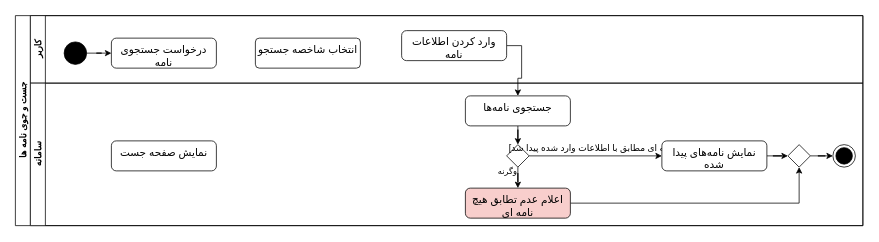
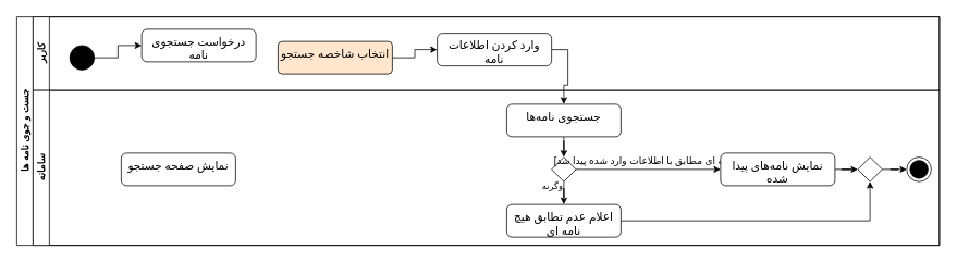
  <mxCell id="0" />
  <mxCell id="1" parent="0" />
  <mxCell id="2" value="&lt;div&gt;جست و جوی نامه ها&lt;/div&gt;" style="swimlane;html=1;childLayout=stackLayout;resizeParent=1;resizeParentMax=0;horizontal=0;startSize=20;horizontalStack=0;" vertex="1" parent="1"><mxGeometry x="20" y="20" width="1130" height="280" as="geometry" /></mxCell>
  <mxCell id="3" style="edgeStyle=orthogonalEdgeStyle;rounded=0;orthogonalLoop=1;jettySize=auto;html=1;exitX=1;exitY=0.5;exitDx=0;exitDy=0;" edge="1" parent="2" source="8" target="24"><mxGeometry relative="1" as="geometry"><mxPoint x="630" y="97" as="targetPoint" /></mxGeometry></mxCell>
  <mxCell id="4" value="کاربر" style="swimlane;html=1;startSize=20;horizontal=0;" vertex="1" parent="2"><mxGeometry x="20" width="1110" height="90" as="geometry"><mxRectangle x="20" width="1540" height="30" as="alternateBounds" /></mxGeometry></mxCell>
  <mxCell id="5" style="edgeStyle=orthogonalEdgeStyle;rounded=0;orthogonalLoop=1;jettySize=auto;html=1;" edge="1" parent="4" source="6" target="7"><mxGeometry relative="1" as="geometry"><mxPoint x="110" y="50" as="targetPoint" /></mxGeometry></mxCell>
  <mxCell id="6" value="" style="ellipse;fillColor=strokeColor;html=1;" vertex="1" parent="4"><mxGeometry x="45" y="35" width="30" height="30" as="geometry" /></mxCell>
- <mxCell id="7" value="&lt;font style=&quot;font-size: 14px;&quot;&gt;درخواست جستجوی نامه&lt;/font&gt;" style="html=1;align=center;verticalAlign=top;rounded=1;absoluteArcSize=1;arcSize=13;dashed=0;whiteSpace=wrap;" vertex="1" parent="4"><mxGeometry x="108" y="30" width="140" height="40" as="geometry" /></mxCell>
+ <mxCell id="7" value="&lt;font style=&quot;font-size: 14px;&quot;&gt;درخواست جستجوی نامه&lt;/font&gt;" style="html=1;align=center;verticalAlign=top;rounded=1;absoluteArcSize=1;arcSize=13;dashed=0;whiteSpace=wrap;" vertex="1" parent="4"><mxGeometry x="133" y="15" width="140" height="40" as="geometry" /></mxCell>
  <mxCell id="8" value="&lt;font style=&quot;font-size: 14px;&quot;&gt;وارد کردن اطلاعات نامه&lt;/font&gt;" style="html=1;align=center;verticalAlign=top;rounded=1;absoluteArcSize=1;arcSize=13;dashed=0;whiteSpace=wrap;" vertex="1" parent="4"><mxGeometry x="495" y="20" width="140" height="40" as="geometry" /></mxCell>
- <mxCell id="10" value="&lt;font style=&quot;font-size: 14px;&quot;&gt;انتخاب شاخصه جستجو&lt;/font&gt;" style="whiteSpace=wrap;html=1;verticalAlign=top;rounded=1;arcSize=13;dashed=0;" vertex="1" parent="4"><mxGeometry x="300" y="30" width="140" height="40" as="geometry" /></mxCell>
+ <mxCell id="9" style="edgeStyle=orthogonalEdgeStyle;rounded=0;orthogonalLoop=1;jettySize=auto;html=1;exitX=1;exitY=0.5;exitDx=0;exitDy=0;entryX=0;entryY=0.5;entryDx=0;entryDy=0;" edge="1" parent="4" source="10" target="8"><mxGeometry relative="1" as="geometry" /></mxCell>
+ <mxCell id="10" value="&lt;font style=&quot;font-size: 14px;&quot;&gt;انتخاب شاخصه جستجو&lt;/font&gt;" style="whiteSpace=wrap;html=1;verticalAlign=top;rounded=1;arcSize=13;dashed=0;fillColor=#ffe6cc;" vertex="1" parent="4"><mxGeometry x="300" y="30" width="140" height="40" as="geometry" /></mxCell>
  <mxCell id="11" value="سامانه" style="swimlane;html=1;startSize=20;horizontal=0;" vertex="1" parent="2"><mxGeometry x="20" y="90" width="1110" height="190" as="geometry" /></mxCell>
- <mxCell id="12" value="&lt;font style=&quot;font-size: 14px;&quot;&gt;نمایش صفحه جست&lt;/font&gt;" style="html=1;align=center;verticalAlign=top;rounded=1;absoluteArcSize=1;arcSize=13;dashed=0;whiteSpace=wrap;" vertex="1" parent="11"><mxGeometry x="108" y="77" width="140" height="40" as="geometry" /></mxCell>
+ <mxCell id="12" value="&lt;font style=&quot;font-size: 14px;&quot;&gt;نمایش صفحه جستجو&lt;/font&gt;" style="html=1;align=center;verticalAlign=top;rounded=1;absoluteArcSize=1;arcSize=13;dashed=0;whiteSpace=wrap;" vertex="1" parent="11"><mxGeometry x="108" y="77" width="140" height="40" as="geometry" /></mxCell>
  <mxCell id="13" style="edgeStyle=orthogonalEdgeStyle;rounded=0;orthogonalLoop=1;jettySize=auto;html=1;exitX=1;exitY=0.5;exitDx=0;exitDy=0;" edge="1" parent="11" source="18" target="21"><mxGeometry relative="1" as="geometry"><mxPoint x="820" y="127" as="sourcePoint" /><mxPoint x="840" y="97" as="targetPoint" /></mxGeometry></mxCell>
  <mxCell id="14" style="edgeStyle=orthogonalEdgeStyle;rounded=0;orthogonalLoop=1;jettySize=auto;html=1;exitX=0.5;exitY=1;exitDx=0;exitDy=0;" edge="1" parent="11" source="18" target="17"><mxGeometry relative="1" as="geometry"><mxPoint x="520" y="147" as="targetPoint" /><Array as="points" /></mxGeometry></mxCell>
  <mxCell id="15" value="وگرنه" style="edgeLabel;html=1;align=center;verticalAlign=middle;resizable=0;points=[];" connectable="0" vertex="1" parent="14"><mxGeometry x="-0.609" y="3" relative="1" as="geometry"><mxPoint x="-18" y="-5" as="offset" /></mxGeometry></mxCell>
  <mxCell id="16" style="edgeStyle=orthogonalEdgeStyle;rounded=0;orthogonalLoop=1;jettySize=auto;html=1;entryX=0.5;entryY=1;entryDx=0;entryDy=0;" edge="1" parent="11" source="17" target="26"><mxGeometry relative="1" as="geometry" /></mxCell>
- <mxCell id="17" value="&lt;font style=&quot;font-size: 14px;&quot;&gt;اعلام عدم تطابق هیچ نامه ای&lt;/font&gt;" style="html=1;align=center;verticalAlign=top;rounded=1;absoluteArcSize=1;arcSize=13;dashed=0;whiteSpace=wrap;fillColor=#f8cecc;" vertex="1" parent="11"><mxGeometry x="580" y="140" width="140" height="40" as="geometry" /></mxCell>
+ <mxCell id="17" value="&lt;font style=&quot;font-size: 14px;&quot;&gt;اعلام عدم تطابق هیچ نامه ای&lt;/font&gt;" style="html=1;align=center;verticalAlign=top;rounded=1;absoluteArcSize=1;arcSize=13;dashed=0;whiteSpace=wrap;" vertex="1" parent="11"><mxGeometry x="580" y="140" width="140" height="40" as="geometry" /></mxCell>
  <mxCell id="18" value="" style="rhombus;" vertex="1" parent="11"><mxGeometry x="635" y="82" width="30" height="30" as="geometry" /></mxCell>
  <mxCell id="19" value="[نامه ‌ای مطابق با اطلاعات وارد شده پیدا شد]" style="text;html=1;align=center;verticalAlign=middle;resizable=0;points=[];autosize=1;strokeColor=none;fillColor=none;" vertex="1" parent="11"><mxGeometry x="650" y="72" width="200" height="30" as="geometry" /></mxCell>
  <mxCell id="20" style="edgeStyle=orthogonalEdgeStyle;rounded=0;orthogonalLoop=1;jettySize=auto;html=1;entryX=0;entryY=0.5;entryDx=0;entryDy=0;" edge="1" parent="11" source="21" target="26"><mxGeometry relative="1" as="geometry" /></mxCell>
  <mxCell id="21" value="&lt;font style=&quot;font-size: 14px;&quot;&gt;نمایش نامه‌های پیدا شده&lt;/font&gt;" style="html=1;align=center;verticalAlign=top;rounded=1;absoluteArcSize=1;arcSize=13;dashed=0;whiteSpace=wrap;" vertex="1" parent="11"><mxGeometry x="842" y="77" width="140" height="40" as="geometry" /></mxCell>
  <mxCell id="22" value="" style="ellipse;html=1;shape=endState;fillColor=strokeColor;" vertex="1" parent="11"><mxGeometry x="1070" y="82" width="30" height="30" as="geometry" /></mxCell>
  <mxCell id="23" style="edgeStyle=orthogonalEdgeStyle;rounded=0;orthogonalLoop=1;jettySize=auto;html=1;" edge="1" parent="11" source="24" target="18"><mxGeometry relative="1" as="geometry" /></mxCell>
  <mxCell id="24" value="&lt;font style=&quot;font-size: 14px;&quot;&gt;جستجوی نامه‌ها&lt;/font&gt;" style="html=1;align=center;verticalAlign=top;rounded=1;absoluteArcSize=1;arcSize=13;dashed=0;whiteSpace=wrap;" vertex="1" parent="11"><mxGeometry x="580" y="17" width="140" height="40" as="geometry" /></mxCell>
  <mxCell id="25" style="edgeStyle=orthogonalEdgeStyle;rounded=0;orthogonalLoop=1;jettySize=auto;html=1;" edge="1" parent="11" source="26" target="22"><mxGeometry relative="1" as="geometry" /></mxCell>
  <mxCell id="26" value="" style="rhombus;" vertex="1" parent="11"><mxGeometry x="1010" y="82" width="30" height="30" as="geometry" /></mxCell>
